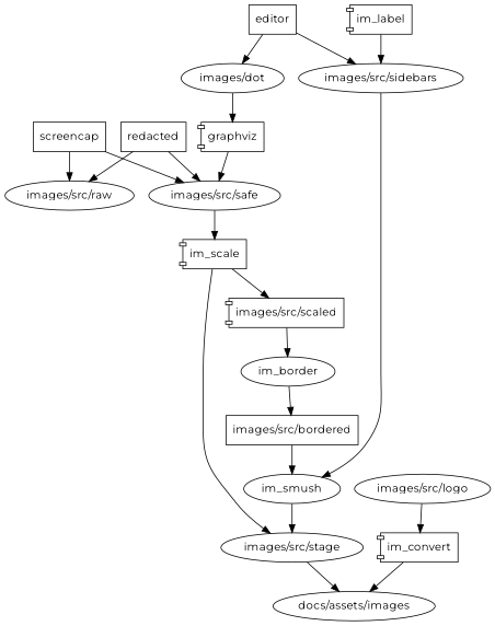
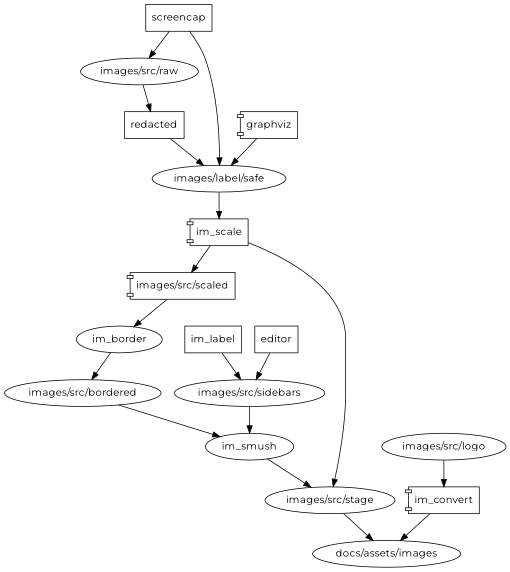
  digraph {
    fontname=Montserrat
    node [fontname=Montserrat shape=ellipse]
    edge [fontname=Montserrat]
    screencap [shape=rect]
    "images/src/raw"
-   "images/src/safe"
+   "images/src/safe" [label="images/label/safe"]
    redacted [shape=rect]
    im_scale [shape=component]
    editor [shape=rect]
-   "images/dot"
    "images/src/sidebars"
    graphviz [shape=component]
    im_smush
-   im_label [shape=component]
+   im_label [shape=box]
    "images/src/scaled" [shape=component]
    "images/src/stage"
    im_border
-   "images/src/bordered" [shape=box]
+   "images/src/bordered"
    "docs/assets/images"
    im_convert [shape=component]
    "images/src/logo"
    screencap -> "images/src/raw"
    screencap -> "images/src/safe"
-   redacted -> "images/src/raw"
+   "images/src/raw" -> redacted
    "images/src/safe" -> im_scale
    redacted -> "images/src/safe"
    im_scale -> "images/src/scaled"
    im_scale -> "images/src/stage"
-   editor -> "images/dot"
    editor -> "images/src/sidebars"
-   "images/dot" -> graphviz
    "images/src/sidebars" -> im_smush
    graphviz -> "images/src/safe"
    im_smush -> "images/src/stage"
    im_label -> "images/src/sidebars"
    "images/src/scaled" -> im_border
    "images/src/stage" -> "docs/assets/images"
    im_border -> "images/src/bordered"
    "images/src/bordered" -> im_smush
    im_convert -> "docs/assets/images"
    "images/src/logo" -> im_convert
  }
